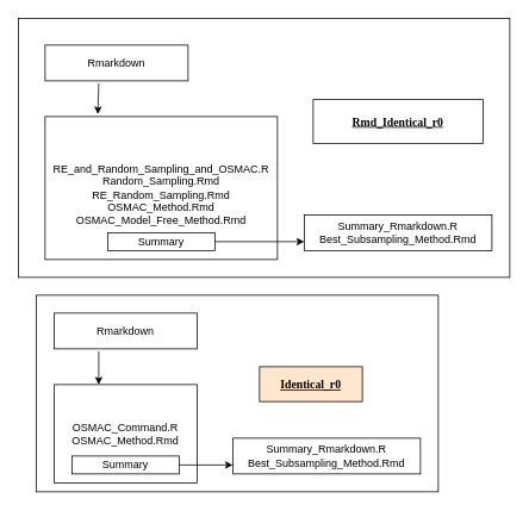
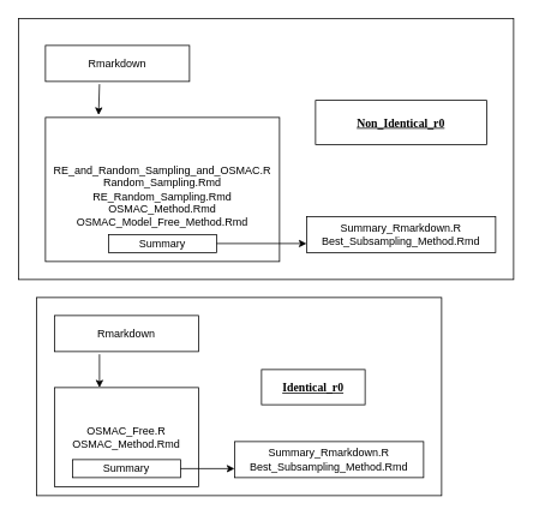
  <mxCell id="0" />
  <mxCell id="1" parent="0" />
  <mxCell id="2" value="" style="rounded=0;whiteSpace=wrap;html=1;fontFamily=Verdana;fontSize=13;fontColor=#000000;" parent="1" vertex="1"><mxGeometry x="40" y="330" width="450" height="220" as="geometry" /></mxCell>
  <mxCell id="3" value="" style="rounded=0;whiteSpace=wrap;html=1;fontFamily=Verdana;fontSize=13;fontColor=#000000;" parent="1" vertex="1"><mxGeometry x="20" y="20" width="550" height="290" as="geometry" /></mxCell>
  <mxCell id="4" value="Rmarkdown" style="rounded=0;whiteSpace=wrap;html=1;" parent="1" vertex="1"><mxGeometry x="50" y="50" width="160" height="40" as="geometry" /></mxCell>
  <mxCell id="5" value="&lt;br&gt;RE_and_Random_Sampling_and_OSMAC.R&lt;br&gt;Random_Sampling.Rmd&lt;br&gt;RE_Random_Sampling.Rmd&lt;br&gt;OSMAC_Method.Rmd&lt;br&gt;OSMAC_Model_Free_Method.Rmd" style="rounded=0;whiteSpace=wrap;html=1;" parent="1" vertex="1"><mxGeometry x="50" y="130" width="260" height="160" as="geometry" /></mxCell>
  <mxCell id="6" value="" style="endArrow=classic;html=1;entryX=0.227;entryY=-0.017;entryDx=0;entryDy=0;entryPerimeter=0;" parent="1" target="5" edge="1"><mxGeometry width="50" height="50" relative="1" as="geometry"><mxPoint x="110" y="93" as="sourcePoint" /><mxPoint x="110" y="120" as="targetPoint" /></mxGeometry></mxCell>
  <mxCell id="7" value="Summary" style="rounded=0;whiteSpace=wrap;html=1;" parent="1" vertex="1"><mxGeometry x="120" y="260" width="120" height="20" as="geometry" /></mxCell>
  <mxCell id="8" value="Summary_Rmarkdown.R&lt;br&gt;Best_Subsampling_Method.Rmd" style="rounded=0;whiteSpace=wrap;html=1;" parent="1" vertex="1"><mxGeometry x="340" y="240" width="210" height="40" as="geometry" /></mxCell>
  <mxCell id="9" value="" style="endArrow=classic;html=1;entryX=0;entryY=0.75;entryDx=0;entryDy=0;exitX=1;exitY=0.5;exitDx=0;exitDy=0;" parent="1" source="7" target="8" edge="1"><mxGeometry width="50" height="50" relative="1" as="geometry"><mxPoint x="240" y="259.5" as="sourcePoint" /><mxPoint x="280" y="259.5" as="targetPoint" /></mxGeometry></mxCell>
- <mxCell id="10" value="&lt;b&gt;&lt;u&gt;Rmd_Identical_r0&lt;/u&gt;&lt;/b&gt;" style="rounded=0;whiteSpace=wrap;html=1;fontFamily=Verdana;fontSize=13;fontColor=#000000;" parent="1" vertex="1"><mxGeometry x="350" y="111" width="190" height="49" as="geometry" /></mxCell>
+ <mxCell id="10" value="&lt;b&gt;&lt;u&gt;Non_Identical_r0&lt;/u&gt;&lt;/b&gt;" style="rounded=0;whiteSpace=wrap;html=1;fontFamily=Verdana;fontSize=13;fontColor=#000000;" parent="1" vertex="1"><mxGeometry x="350" y="111" width="190" height="49" as="geometry" /></mxCell>
  <mxCell id="11" value="Rmarkdown" style="rounded=0;whiteSpace=wrap;html=1;" parent="1" vertex="1"><mxGeometry x="60" y="350" width="160" height="40" as="geometry" /></mxCell>
- <mxCell id="12" value="OSMAC_Command.R&lt;br&gt;OSMAC_Method.Rmd" style="rounded=0;whiteSpace=wrap;html=1;" parent="1" vertex="1"><mxGeometry x="60" y="430" width="160" height="110" as="geometry" /></mxCell>
+ <mxCell id="12" value="OSMAC_Free.R&lt;br&gt;OSMAC_Method.Rmd" style="rounded=0;whiteSpace=wrap;html=1;" parent="1" vertex="1"><mxGeometry x="60" y="430" width="160" height="110" as="geometry" /></mxCell>
  <mxCell id="13" value="" style="endArrow=classic;html=1;" parent="1" edge="1"><mxGeometry width="50" height="50" relative="1" as="geometry"><mxPoint x="110" y="393" as="sourcePoint" /><mxPoint x="110" y="430" as="targetPoint" /></mxGeometry></mxCell>
  <mxCell id="14" value="Summary" style="rounded=0;whiteSpace=wrap;html=1;" parent="1" vertex="1"><mxGeometry x="80" y="510" width="120" height="20" as="geometry" /></mxCell>
  <mxCell id="15" value="Summary_Rmarkdown.R&lt;br&gt;Best_Subsampling_Method.Rmd" style="rounded=0;whiteSpace=wrap;html=1;" parent="1" vertex="1"><mxGeometry x="260" y="490" width="210" height="40" as="geometry" /></mxCell>
  <mxCell id="16" value="" style="endArrow=classic;html=1;exitX=1;exitY=0.5;exitDx=0;exitDy=0;entryX=0;entryY=0.75;entryDx=0;entryDy=0;" parent="1" source="14" target="15" edge="1"><mxGeometry width="50" height="50" relative="1" as="geometry"><mxPoint x="220" y="540" as="sourcePoint" /><mxPoint x="260" y="540" as="targetPoint" /></mxGeometry></mxCell>
- <mxCell id="17" value="&lt;b&gt;&lt;u&gt;Identical_r0&lt;/u&gt;&lt;/b&gt;" style="rounded=0;whiteSpace=wrap;html=1;fontFamily=Verdana;fontSize=13;fontColor=#000000;fillColor=#ffe6cc;" parent="1" vertex="1"><mxGeometry x="290" y="410" width="115" height="39" as="geometry" /></mxCell>
+ <mxCell id="17" value="&lt;b&gt;&lt;u&gt;Identical_r0&lt;/u&gt;&lt;/b&gt;" style="rounded=0;whiteSpace=wrap;html=1;fontFamily=Verdana;fontSize=13;fontColor=#000000;" parent="1" vertex="1"><mxGeometry x="290" y="410" width="115" height="39" as="geometry" /></mxCell>
